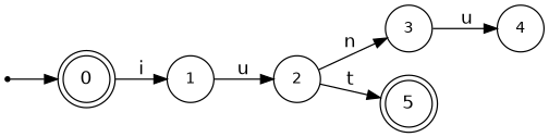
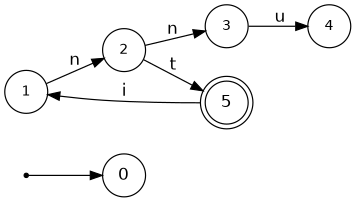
  digraph {
    fontname="DejaVu Sans"
    rankdir=LR
    node [fontname="DejaVu Sans" fontsize=12 shape=circle]
    edge [fontname="DejaVu Sans"]
-   n1 [fontsize=14 label=0 shape=doublecircle]
+   n1 [fontsize=14 label=0]
    n2 [label=1]
    n3 [label=2]
    n4 [label=3]
    n5 [fontsize=14 label=5 shape=doublecircle]
    n6 [label=4]
    n7 [fontsize=14 label=5 shape=point]
-   n1 -> n2 [label=i]
-   n2 -> n3 [label=u]
+   n5 -> n2 [label=i]
+   n2 -> n3 [label=n]
    n3 -> n4 [label=n]
    n3 -> n5 [label=t]
    n4 -> n6 [label=u]
    n7 -> n1
  }
